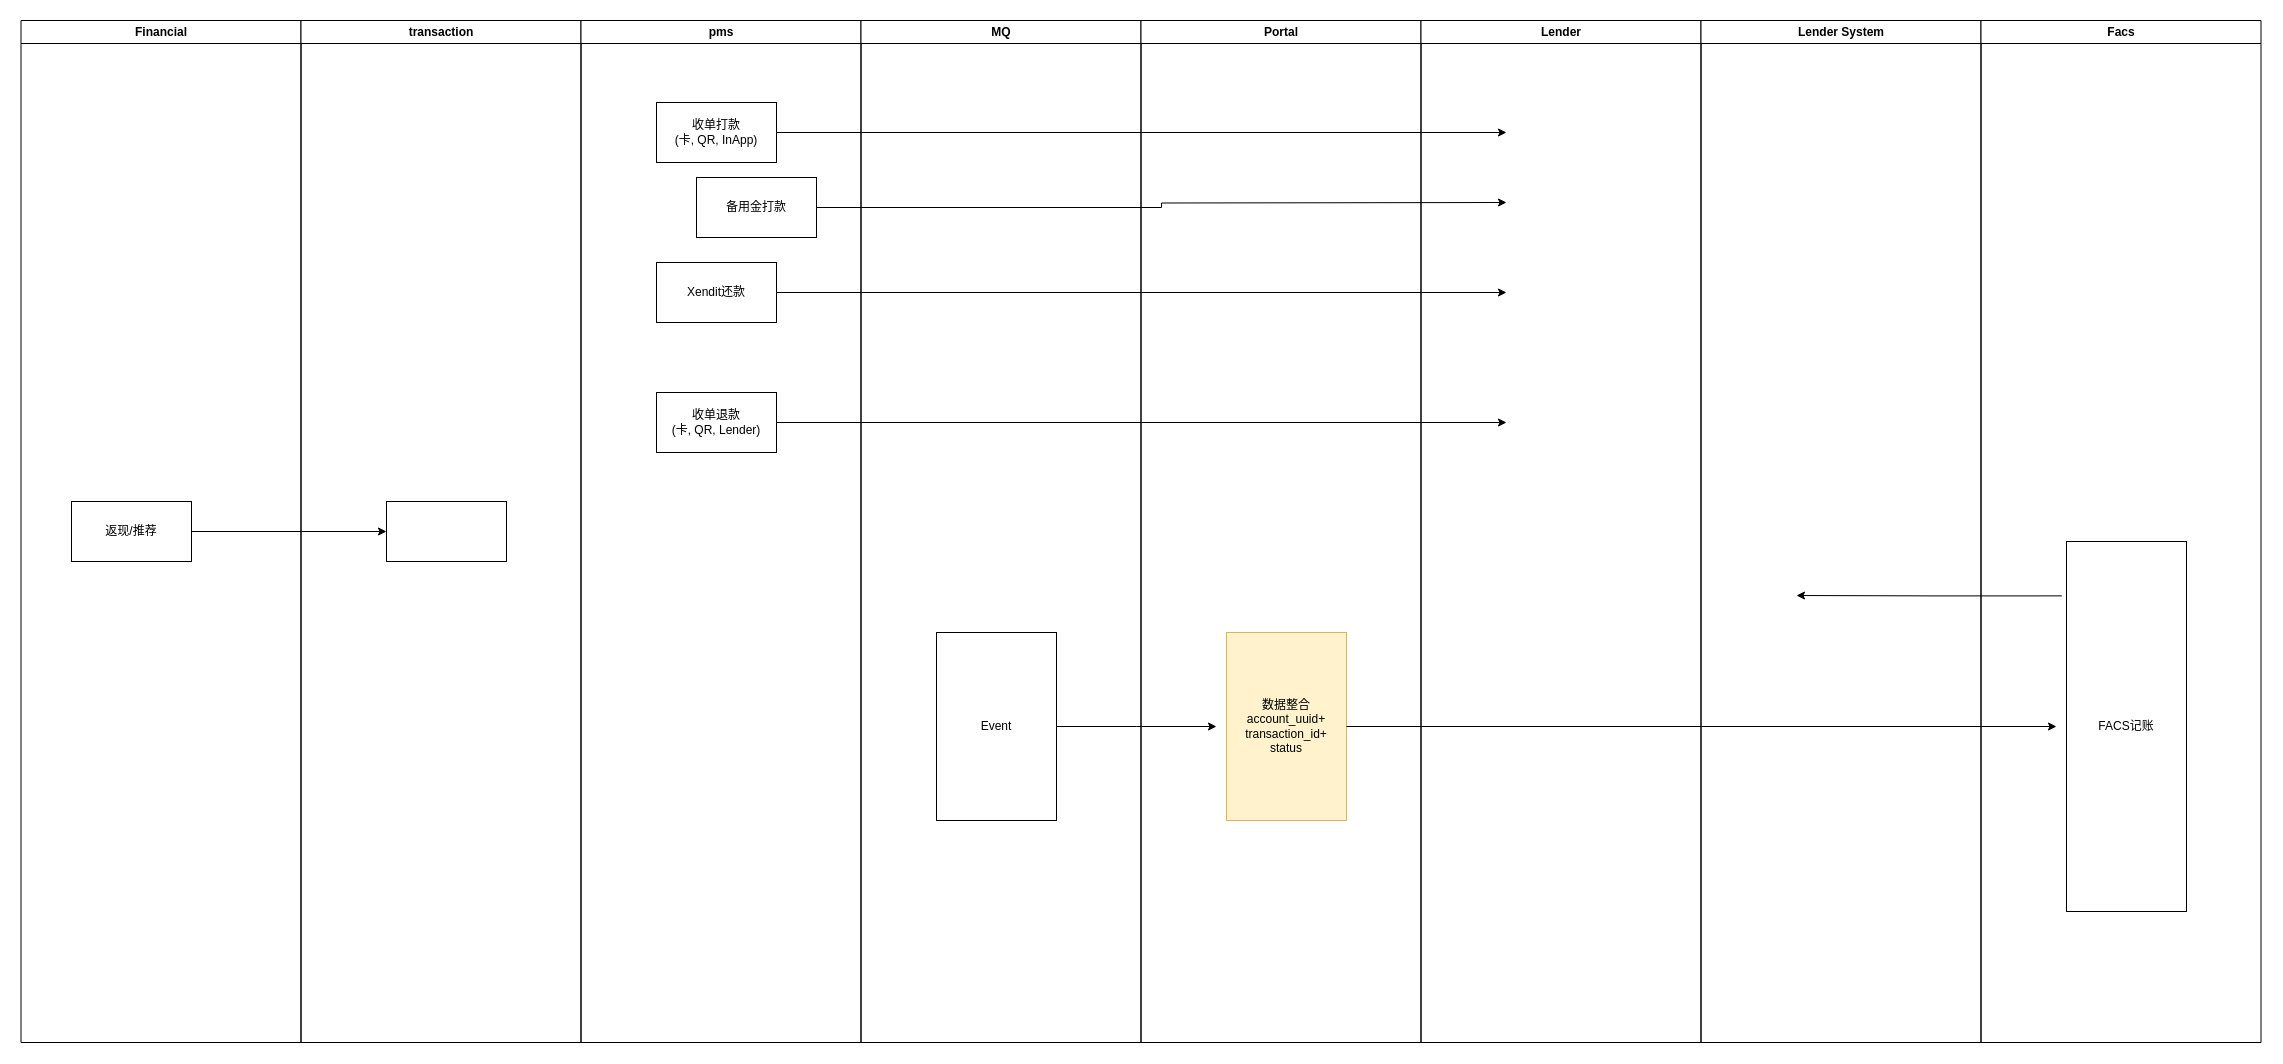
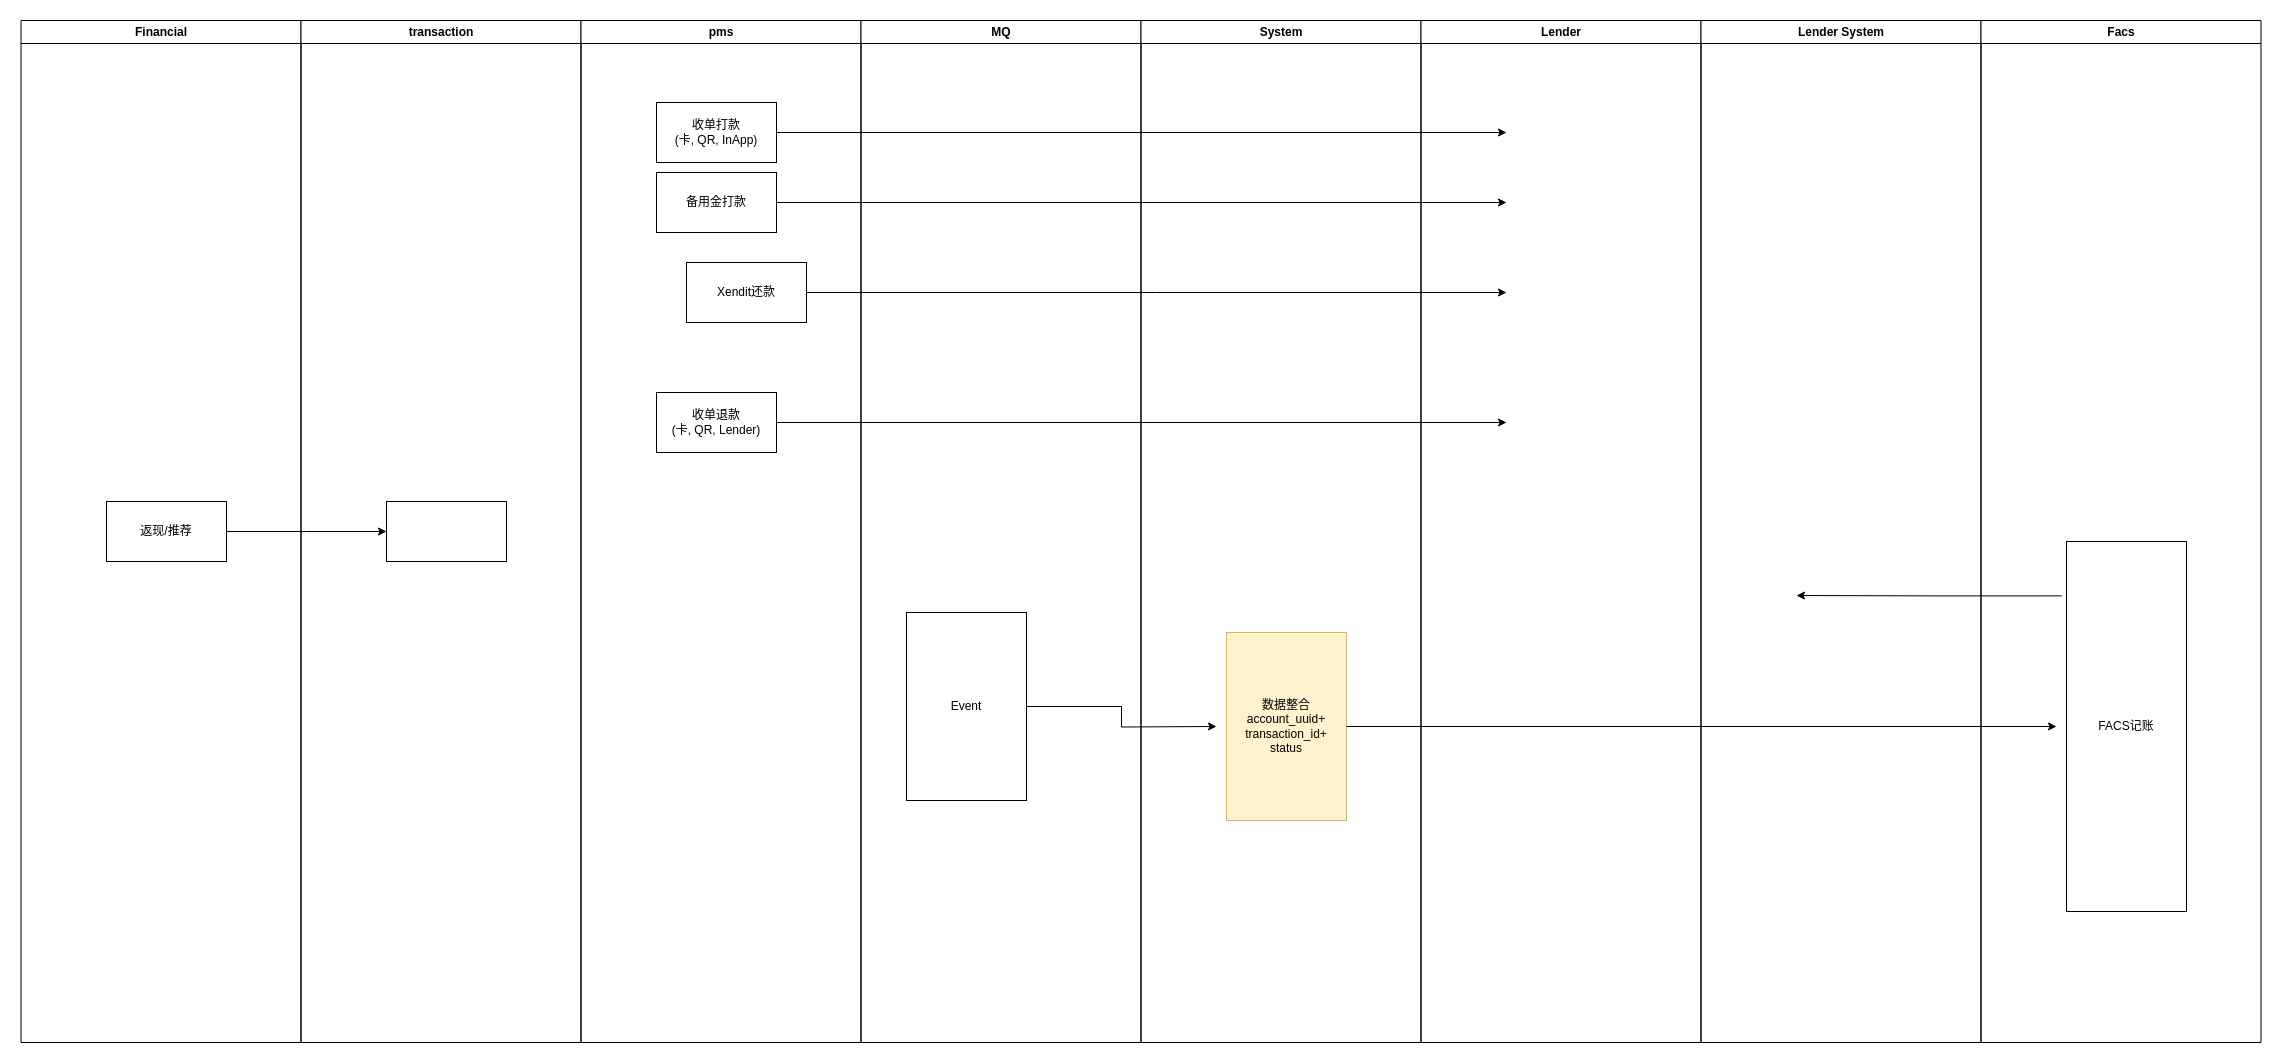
  <mxCell id="0" />
  <mxCell id="1" parent="0" />
  <mxCell id="2" value="Financial" style="swimlane;whiteSpace=wrap" parent="1" vertex="1"><mxGeometry x="20.5" y="20" width="280" height="1022" as="geometry" /></mxCell>
- <mxCell id="3" value="返现/推荐" style="rounded=0;whiteSpace=wrap;html=1;" vertex="1" parent="2"><mxGeometry x="50.5" y="481" width="120" height="60" as="geometry" /></mxCell>
+ <mxCell id="3" value="返现/推荐" style="rounded=0;whiteSpace=wrap;html=1;" vertex="1" parent="2"><mxGeometry x="85.5" y="481" width="120" height="60" as="geometry" /></mxCell>
  <mxCell id="4" value="transaction" style="swimlane;whiteSpace=wrap" parent="1" vertex="1"><mxGeometry x="300.5" y="20" width="280" height="1022" as="geometry" /></mxCell>
  <mxCell id="5" value="" style="rounded=0;whiteSpace=wrap;html=1;" vertex="1" parent="4"><mxGeometry x="85.5" y="481" width="120" height="60" as="geometry" /></mxCell>
  <mxCell id="6" value="pms" style="swimlane;whiteSpace=wrap" parent="1" vertex="1"><mxGeometry x="580.5" y="20" width="280" height="1022" as="geometry" /></mxCell>
  <mxCell id="7" value="收单打款&lt;br&gt;(卡, QR, InApp)" style="rounded=0;whiteSpace=wrap;html=1;" vertex="1" parent="6"><mxGeometry x="75.5" y="82" width="120" height="60" as="geometry" /></mxCell>
- <mxCell id="8" value="Xendit还款" style="rounded=0;whiteSpace=wrap;html=1;" vertex="1" parent="6"><mxGeometry x="75.5" y="242" width="120" height="60" as="geometry" /></mxCell>
- <mxCell id="9" value="备用金打款" style="rounded=0;whiteSpace=wrap;html=1;" vertex="1" parent="6"><mxGeometry x="115.5" y="157" width="120" height="60" as="geometry" /></mxCell>
+ <mxCell id="8" value="Xendit还款" style="rounded=0;whiteSpace=wrap;html=1;" vertex="1" parent="6"><mxGeometry x="105.5" y="242" width="120" height="60" as="geometry" /></mxCell>
+ <mxCell id="9" value="备用金打款" style="rounded=0;whiteSpace=wrap;html=1;" vertex="1" parent="6"><mxGeometry x="75.5" y="152" width="120" height="60" as="geometry" /></mxCell>
  <mxCell id="10" value="收单退款&lt;br&gt;(卡, QR, Lender)" style="rounded=0;whiteSpace=wrap;html=1;" vertex="1" parent="6"><mxGeometry x="75.5" y="372" width="120" height="60" as="geometry" /></mxCell>
  <mxCell id="11" value="MQ" style="swimlane;whiteSpace=wrap" vertex="1" parent="1"><mxGeometry x="860.5" y="20" width="280" height="1022" as="geometry" /></mxCell>
- <mxCell id="12" value="Event" style="rounded=0;whiteSpace=wrap;html=1;" vertex="1" parent="11"><mxGeometry x="75.5" y="612" width="120" height="188" as="geometry" /></mxCell>
- <mxCell id="13" value="Portal" style="swimlane;whiteSpace=wrap" vertex="1" parent="1"><mxGeometry x="1140.5" y="20" width="280" height="1022" as="geometry" /></mxCell>
+ <mxCell id="12" value="Event" style="rounded=0;whiteSpace=wrap;html=1;" vertex="1" parent="11"><mxGeometry x="45.5" y="592" width="120" height="188" as="geometry" /></mxCell>
+ <mxCell id="13" value="System" style="swimlane;whiteSpace=wrap" vertex="1" parent="1"><mxGeometry x="1140.5" y="20" width="280" height="1022" as="geometry" /></mxCell>
  <mxCell id="14" value="数据整合&lt;br&gt;account_uuid+&lt;br&gt;transaction_id+&lt;br&gt;status" style="rounded=0;whiteSpace=wrap;html=1;fillColor=#fff2cc;strokeColor=#d6b656;" vertex="1" parent="13"><mxGeometry x="85.5" y="612" width="120" height="188" as="geometry" /></mxCell>
  <mxCell id="15" value="Lender" style="swimlane;whiteSpace=wrap" vertex="1" parent="1"><mxGeometry x="1420.5" y="20" width="280" height="1022" as="geometry" /></mxCell>
  <mxCell id="16" value="Lender System" style="swimlane;whiteSpace=wrap" vertex="1" parent="1"><mxGeometry x="1700.5" y="20" width="280" height="1022" as="geometry" /></mxCell>
  <mxCell id="17" value="Facs" style="swimlane;whiteSpace=wrap" vertex="1" parent="1"><mxGeometry x="1980.5" y="20" width="280" height="1022" as="geometry" /></mxCell>
  <mxCell id="18" value="FACS记账" style="rounded=0;whiteSpace=wrap;html=1;" vertex="1" parent="17"><mxGeometry x="85.5" y="521" width="120" height="370" as="geometry" /></mxCell>
  <mxCell id="19" style="edgeStyle=orthogonalEdgeStyle;rounded=0;orthogonalLoop=1;jettySize=auto;html=1;" edge="1" parent="1" source="7"><mxGeometry relative="1" as="geometry"><mxPoint x="1506" y="132" as="targetPoint" /></mxGeometry></mxCell>
  <mxCell id="20" style="edgeStyle=orthogonalEdgeStyle;rounded=0;orthogonalLoop=1;jettySize=auto;html=1;" edge="1" parent="1" source="8"><mxGeometry relative="1" as="geometry"><mxPoint x="1506" y="292" as="targetPoint" /></mxGeometry></mxCell>
  <mxCell id="21" style="edgeStyle=orthogonalEdgeStyle;rounded=0;orthogonalLoop=1;jettySize=auto;html=1;" edge="1" parent="1" source="3"><mxGeometry relative="1" as="geometry"><mxPoint x="386" y="531" as="targetPoint" /></mxGeometry></mxCell>
  <mxCell id="22" style="edgeStyle=orthogonalEdgeStyle;rounded=0;orthogonalLoop=1;jettySize=auto;html=1;" edge="1" parent="1" source="9"><mxGeometry relative="1" as="geometry"><mxPoint x="1506" y="202" as="targetPoint" /></mxGeometry></mxCell>
  <mxCell id="23" style="edgeStyle=orthogonalEdgeStyle;rounded=0;orthogonalLoop=1;jettySize=auto;html=1;" edge="1" parent="1" source="10"><mxGeometry relative="1" as="geometry"><mxPoint x="1506" y="422" as="targetPoint" /></mxGeometry></mxCell>
  <mxCell id="24" style="edgeStyle=orthogonalEdgeStyle;rounded=0;orthogonalLoop=1;jettySize=auto;html=1;" edge="1" parent="1" source="12"><mxGeometry relative="1" as="geometry"><mxPoint x="1216" y="726" as="targetPoint" /></mxGeometry></mxCell>
  <mxCell id="25" style="edgeStyle=orthogonalEdgeStyle;rounded=0;orthogonalLoop=1;jettySize=auto;html=1;" edge="1" parent="1" source="14"><mxGeometry relative="1" as="geometry"><mxPoint x="2056" y="726" as="targetPoint" /></mxGeometry></mxCell>
  <mxCell id="26" style="edgeStyle=orthogonalEdgeStyle;rounded=0;orthogonalLoop=1;jettySize=auto;html=1;exitX=-0.039;exitY=0.147;exitDx=0;exitDy=0;exitPerimeter=0;" edge="1" parent="1" source="18"><mxGeometry relative="1" as="geometry"><mxPoint x="1796" y="595" as="targetPoint" /></mxGeometry></mxCell>
